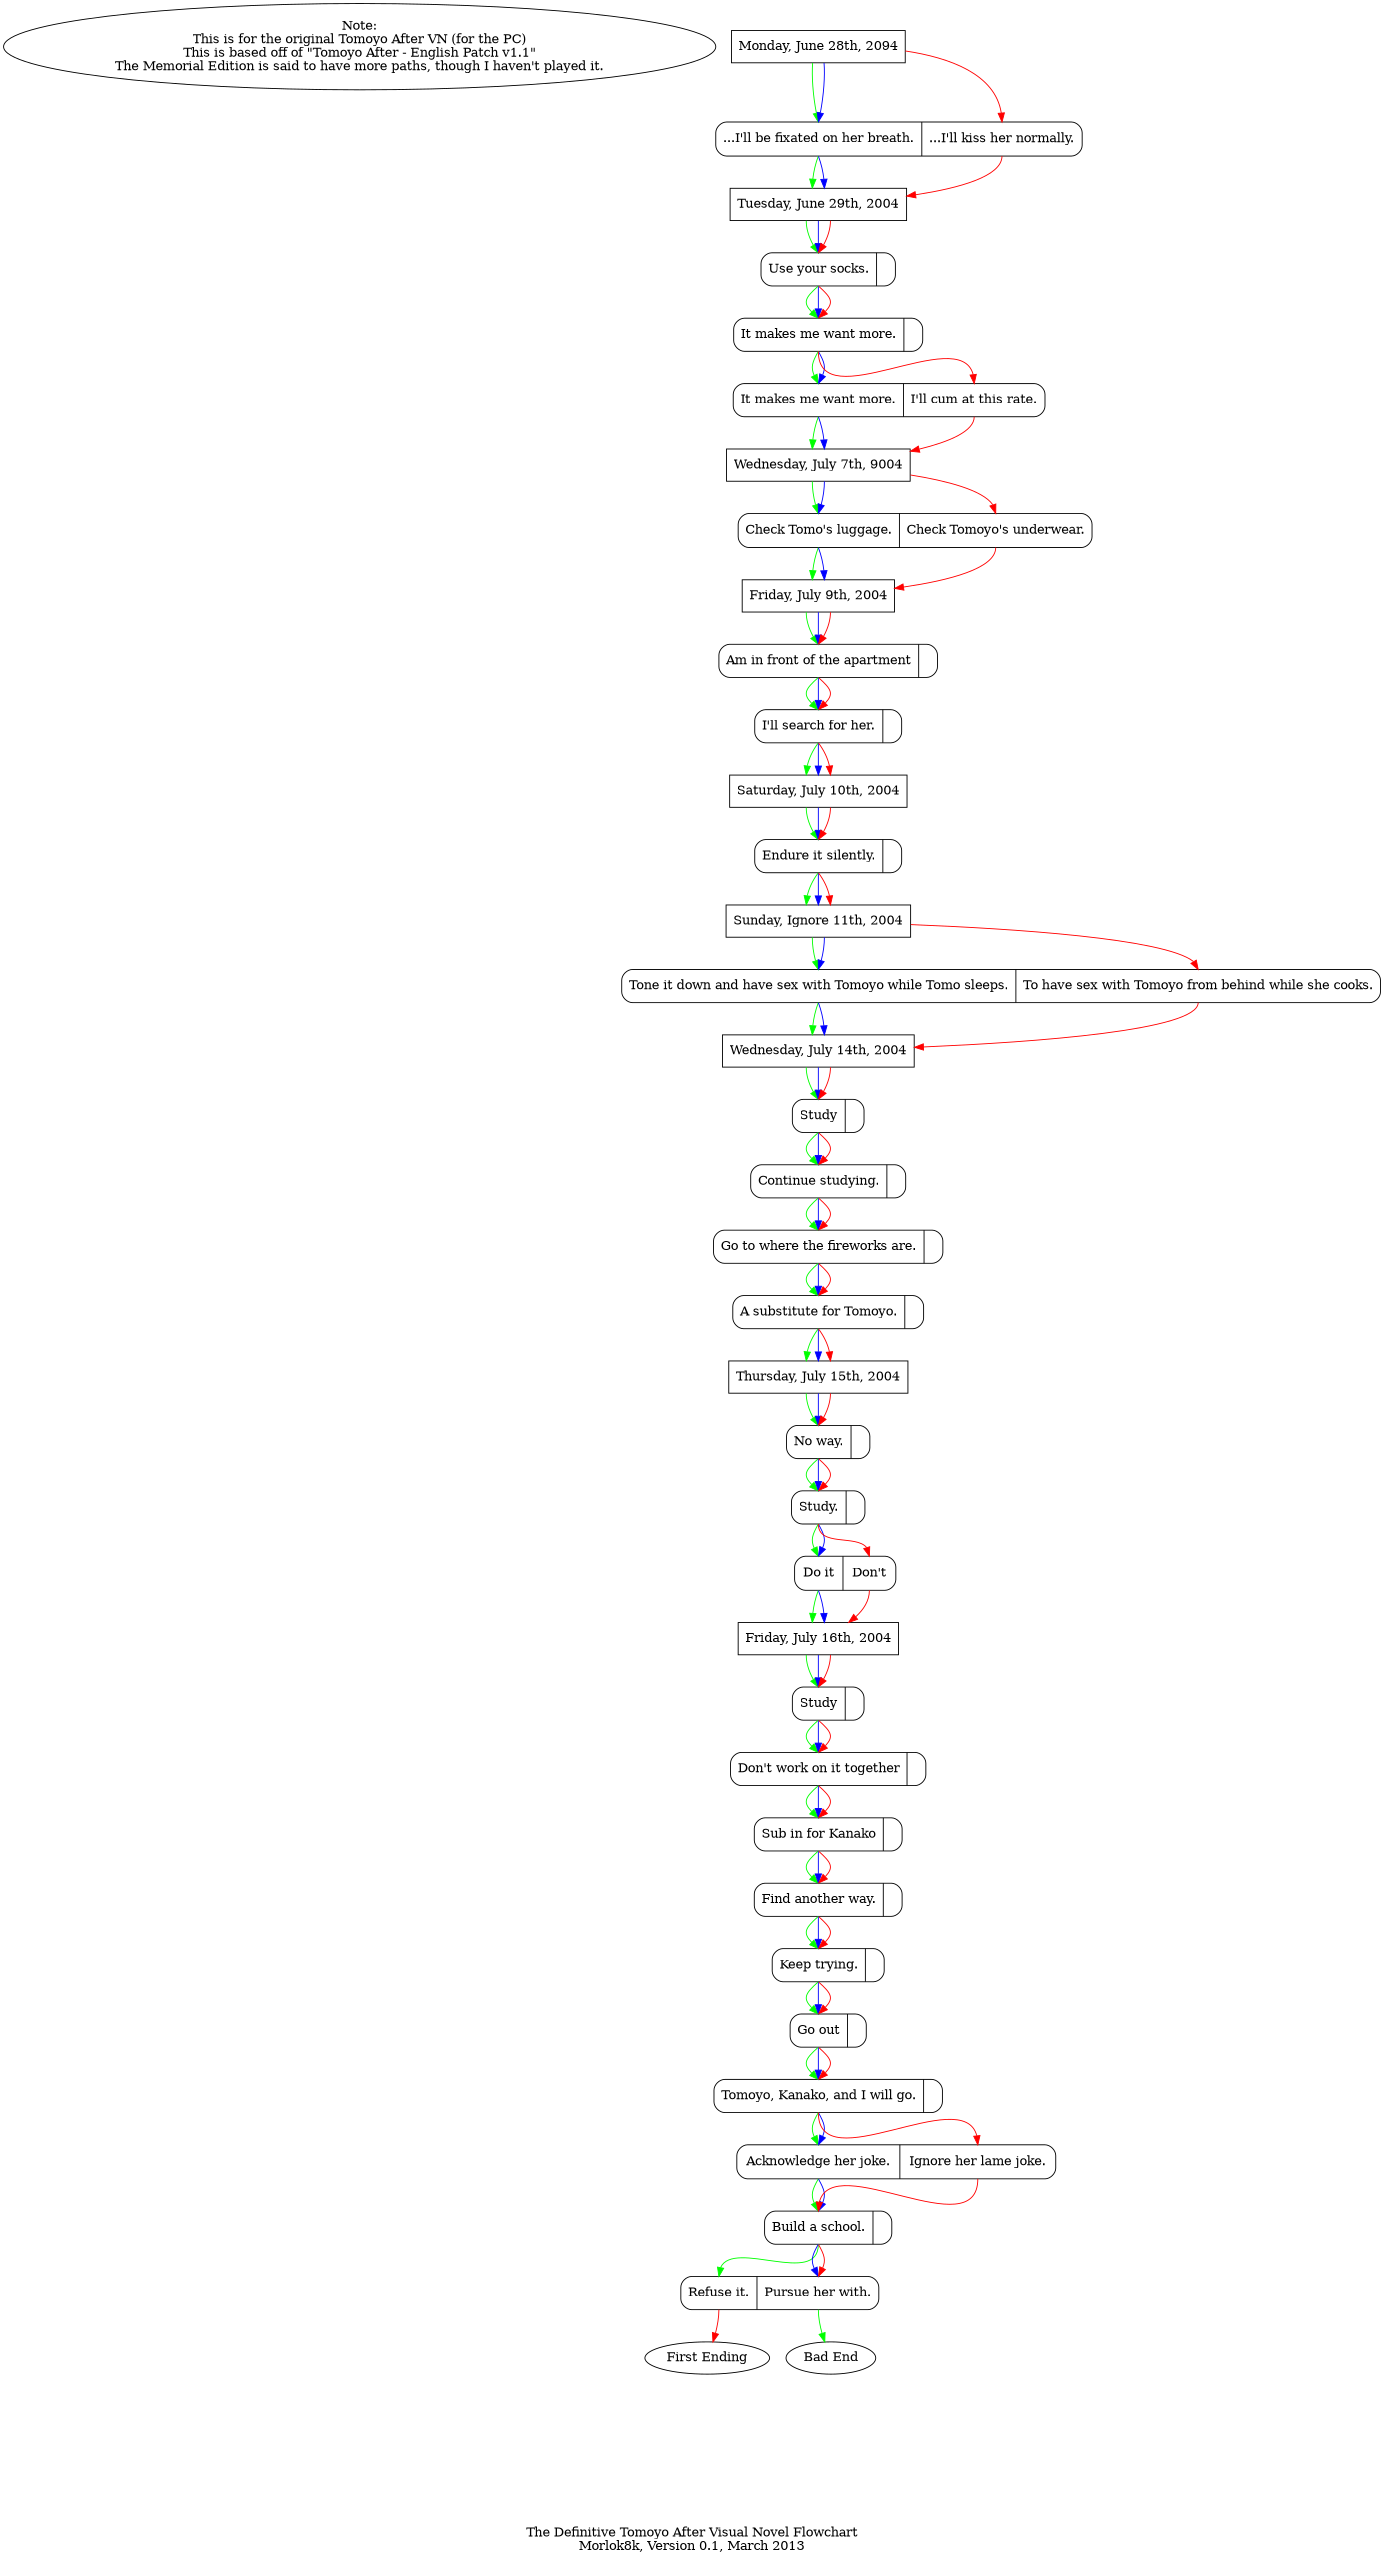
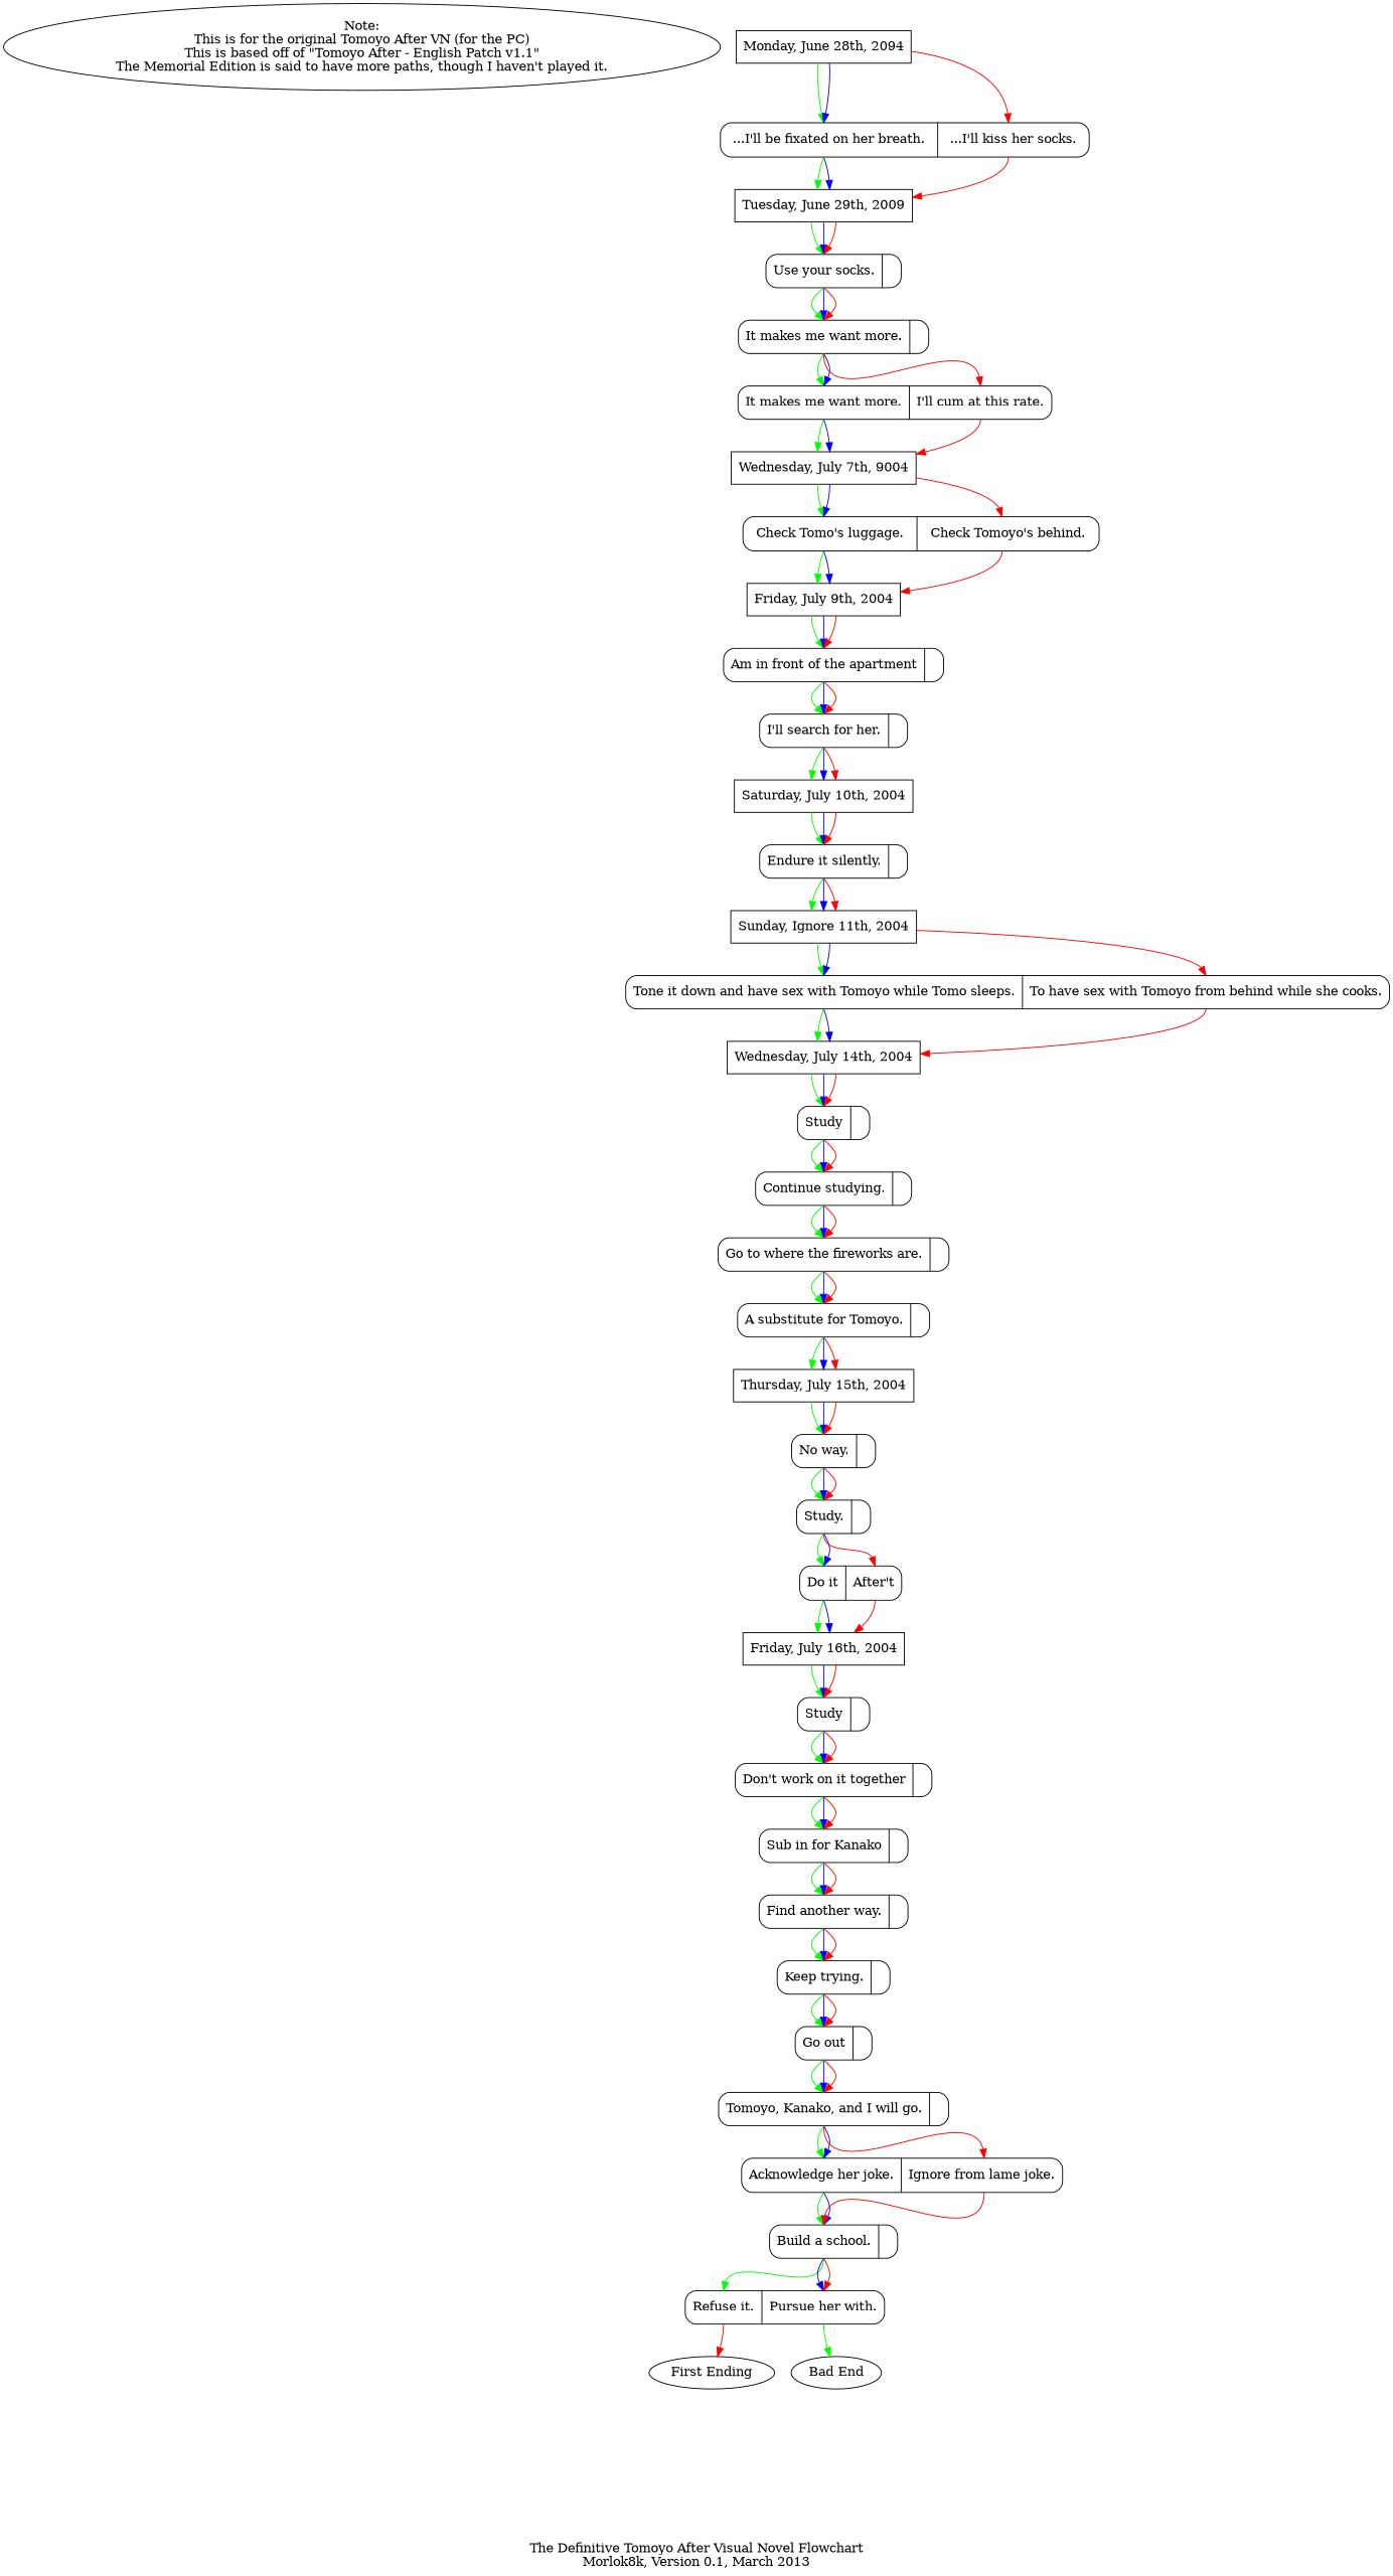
  digraph {
    label="\n\n\n\nThe Definitive Tomoyo After Visual Novel Flowchart\nMorlok8k, Version 0.1, March 2013"
    node [shape=Mrecord]
    edge [color=green headport=a tailport=a]
    n1 [label="Note:\nThis is for the original Tomoyo After VN (for the PC)\nThis is based off of \"Tomoyo After - English Patch v1.1\"\nThe Memorial Edition is said to have more paths, though I haven't played it." shape=""]
    n2 [label="Monday, June 28th, 2094" shape=box]
-   n3 [label="<a>...I'll be fixated on her breath.|<aa>...I'll kiss her normally."]
-   n4 [label="Tuesday, June 29th, 2004" shape=box]
+   n3 [label="<a>...I'll be fixated on her breath.|<aa>...I'll kiss her socks."]
+   n4 [label="Tuesday, June 29th, 2009" shape=box]
    n5 [label="<a>Use your socks.|<aa>"]
    n6 [label="<a>It makes me want more.|<aa>"]
    n7 [label="<a>It makes me want more.|<aa>I'll cum at this rate."]
    n8 [label="Wednesday, July 7th, 9004" shape=box]
-   n9 [label="<a>Check Tomo's luggage.|<aa>Check Tomoyo's underwear."]
+   n9 [label="<a>Check Tomo's luggage.|<aa>Check Tomoyo's behind."]
    n10 [label="Friday, July 9th, 2004" shape=box]
    n11 [label="<a>Am in front of the apartment|<aa>"]
    n12 [label="<a>I'll search for her.|<aa>"]
    n13 [label="Saturday, July 10th, 2004" shape=box]
    n14 [label="<a>Endure it silently.|<aa>"]
    n15 [label="Sunday, Ignore 11th, 2004" shape=box]
    n16 [label="<a>Tone it down and have sex with Tomoyo while Tomo sleeps.|<aa>To have sex with Tomoyo from behind while she cooks."]
    n17 [label="Wednesday, July 14th, 2004" shape=box]
    n18 [label="<a>Study|<aa>"]
    n19 [label="<a>Continue studying.|<aa>"]
    n20 [label="<a>Go to where the fireworks are.|<aa>"]
    n21 [label="<a>A substitute for Tomoyo.|<aa>"]
    n22 [label="Thursday, July 15th, 2004" shape=box]
    n23 [label="<a>No way.|<aa>"]
    n24 [label="<a>Study.|<aa>"]
-   n25 [label="<a>Do it|<aa>Don't"]
+   n25 [label="<a>Do it|<aa>After't"]
    n26 [label="Friday, July 16th, 2004" shape=box]
    n27 [label="<a>Study|<aa>"]
    n28 [label="<a>Don't work on it together|<aa>"]
    n29 [label="<a>Sub in for Kanako|<aa>"]
    n30 [label="<a>Find another way.|<aa>"]
    n31 [label="<a>Keep trying.|<aa>"]
    n32 [label="<a>Go out|<aa>"]
    n33 [label="<a>Tomoyo, Kanako, and I will go.|<aa>"]
-   n34 [label="<a>Acknowledge her joke.|<aa>Ignore her lame joke."]
+   n34 [label="<a>Acknowledge her joke.|<aa>Ignore from lame joke."]
    n35 [label="<a>Build a school.|<aa>"]
    n36 [label="<a>Refuse it.|<aa>Pursue her with."]
    n37 [label="First Ending" shape=""]
    n38 [label="Bad End" shape=""]
    n2 -> n3
    n2 -> n3 [color=blue]
    n2 -> n3 [color=red headport=aa]
    n3 -> n4
    n3 -> n4 [color=blue]
    n3 -> n4 [color=red tailport=aa]
    n4 -> n5
    n4 -> n5 [color=blue]
    n4 -> n5 [color=red]
    n5 -> n6
    n5 -> n6 [color=blue]
    n5 -> n6 [color=red]
    n6 -> n7
    n6 -> n7 [color=blue]
    n6 -> n7 [color=red headport=aa]
    n7 -> n8
    n7 -> n8 [color=blue]
    n7 -> n8 [color=red tailport=aa]
    n8 -> n9
    n8 -> n9 [color=blue]
    n8 -> n9 [color=red headport=aa]
    n9 -> n10
    n9 -> n10 [color=blue]
    n9 -> n10 [color=red tailport=aa]
    n10 -> n11
    n10 -> n11 [color=blue]
    n10 -> n11 [color=red]
    n11 -> n12
    n11 -> n12 [color=blue]
    n11 -> n12 [color=red]
    n12 -> n13
    n12 -> n13 [color=blue]
    n12 -> n13 [color=red]
    n13 -> n14
    n13 -> n14 [color=blue]
    n13 -> n14 [color=red]
    n14 -> n15
    n14 -> n15 [color=blue]
    n14 -> n15 [color=red]
    n15 -> n16
    n15 -> n16 [color=blue]
    n15 -> n16 [color=red headport=aa]
    n16 -> n17
    n16 -> n17 [color=blue]
    n16 -> n17 [color=red tailport=aa]
    n17 -> n18
    n17 -> n18 [color=blue]
    n17 -> n18 [color=red]
    n18 -> n19
    n18 -> n19 [color=blue]
    n18 -> n19 [color=red]
    n19 -> n20
    n19 -> n20 [color=blue]
    n19 -> n20 [color=red]
    n20 -> n21
    n20 -> n21 [color=blue]
    n20 -> n21 [color=red]
    n21 -> n22
    n21 -> n22 [color=blue]
    n21 -> n22 [color=red]
    n22 -> n23
    n22 -> n23 [color=blue]
    n22 -> n23 [color=red]
    n23 -> n24
    n23 -> n24 [color=blue]
    n23 -> n24 [color=red]
    n24 -> n25
    n24 -> n25 [color=blue]
    n24 -> n25 [color=red headport=aa]
    n25 -> n26
    n25 -> n26 [color=blue]
    n25 -> n26 [color=red tailport=aa]
    n26 -> n27
    n26 -> n27 [color=blue]
    n26 -> n27 [color=red]
    n27 -> n28
    n27 -> n28 [color=blue]
    n27 -> n28 [color=red]
    n28 -> n29
    n28 -> n29 [color=blue]
    n28 -> n29 [color=red]
    n29 -> n30
    n29 -> n30 [color=blue]
    n29 -> n30 [color=red]
    n30 -> n31
    n30 -> n31 [color=blue]
    n30 -> n31 [color=red]
    n31 -> n32
    n31 -> n32 [color=blue]
    n31 -> n32 [color=red]
    n32 -> n33
    n32 -> n33 [color=blue]
    n32 -> n33 [color=red]
    n33 -> n34
    n33 -> n34 [color=blue]
    n33 -> n34 [color=red headport=aa]
    n34 -> n35
    n34 -> n35 [color=blue]
    n34 -> n35 [color=red tailport=aa]
    n35 -> n36
    n35 -> n36 [color=blue headport=aa]
    n35 -> n36 [color=red headport=aa]
    n36 -> n37 [color=red]
    n36 -> n38 [tailport=aa]
  }
